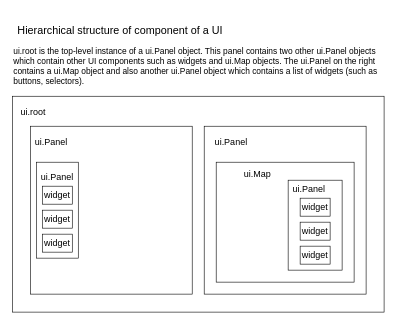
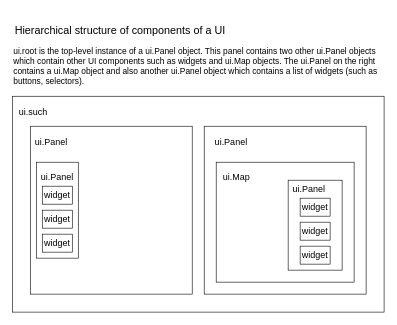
  <mxCell id="0" />
  <mxCell id="1" parent="0" />
  <mxCell id="2" value="" style="rounded=0;whiteSpace=wrap;html=1;" vertex="1" parent="1"><mxGeometry x="20" y="160" width="620" height="360" as="geometry" /></mxCell>
- <mxCell id="3" value="&lt;font style=&quot;font-size: 15px&quot;&gt;ui.root&lt;/font&gt;" style="text;html=1;strokeColor=none;fillColor=none;align=center;verticalAlign=middle;whiteSpace=wrap;rounded=0;" vertex="1" parent="1"><mxGeometry x="30" y="170" width="50" height="30" as="geometry" /></mxCell>
+ <mxCell id="3" value="&lt;font style=&quot;font-size: 15px&quot;&gt;ui.such&lt;/font&gt;" style="text;html=1;strokeColor=none;fillColor=none;align=center;verticalAlign=middle;whiteSpace=wrap;rounded=0;" vertex="1" parent="1"><mxGeometry x="30" y="170" width="50" height="30" as="geometry" /></mxCell>
  <mxCell id="4" value="" style="rounded=0;whiteSpace=wrap;html=1;" vertex="1" parent="1"><mxGeometry x="50" y="210" width="270" height="280" as="geometry" /></mxCell>
  <mxCell id="5" value="" style="rounded=0;whiteSpace=wrap;html=1;" vertex="1" parent="1"><mxGeometry x="340" y="210" width="270" height="280" as="geometry" /></mxCell>
  <mxCell id="6" value="&lt;font style=&quot;font-size: 15px&quot;&gt;ui.Panel&lt;/font&gt;" style="text;html=1;strokeColor=none;fillColor=none;align=center;verticalAlign=middle;whiteSpace=wrap;rounded=0;" vertex="1" parent="1"><mxGeometry x="60" y="220" width="50" height="30" as="geometry" /></mxCell>
  <mxCell id="7" value="&lt;font style=&quot;font-size: 15px&quot;&gt;ui.Panel&lt;/font&gt;" style="text;html=1;strokeColor=none;fillColor=none;align=center;verticalAlign=middle;whiteSpace=wrap;rounded=0;" vertex="1" parent="1"><mxGeometry x="360" y="220" width="50" height="30" as="geometry" /></mxCell>
  <mxCell id="8" value="" style="rounded=0;whiteSpace=wrap;html=1;" vertex="1" parent="1"><mxGeometry x="360" y="270" width="230" height="200" as="geometry" /></mxCell>
- <mxCell id="9" value="&lt;font style=&quot;font-size: 15px&quot;&gt;ui.Map&lt;/font&gt;" style="text;html=1;strokeColor=none;fillColor=none;align=center;verticalAlign=middle;whiteSpace=wrap;rounded=0;" vertex="1" parent="1"><mxGeometry x="404" y="275" width="50" height="30" as="geometry" /></mxCell>
+ <mxCell id="9" value="&lt;font style=&quot;font-size: 15px&quot;&gt;ui.Map&lt;/font&gt;" style="text;html=1;strokeColor=none;fillColor=none;align=center;verticalAlign=middle;whiteSpace=wrap;rounded=0;" vertex="1" parent="1"><mxGeometry x="369" y="280" width="50" height="30" as="geometry" /></mxCell>
  <mxCell id="10" value="" style="rounded=0;whiteSpace=wrap;html=1;" vertex="1" parent="1"><mxGeometry x="480" y="300" width="90" height="150" as="geometry" /></mxCell>
  <mxCell id="11" value="" style="rounded=0;whiteSpace=wrap;html=1;" vertex="1" parent="1"><mxGeometry x="60" y="270" width="70" height="160" as="geometry" /></mxCell>
  <mxCell id="12" value="&lt;font style=&quot;font-size: 15px&quot;&gt;widget&lt;/font&gt;" style="text;html=1;fillColor=none;align=center;verticalAlign=middle;whiteSpace=wrap;rounded=0;strokeColor=#000000;" vertex="1" parent="1"><mxGeometry x="70" y="310" width="50" height="30" as="geometry" /></mxCell>
  <mxCell id="13" value="&lt;font style=&quot;font-size: 15px&quot;&gt;widget&lt;/font&gt;" style="text;html=1;fillColor=none;align=center;verticalAlign=middle;whiteSpace=wrap;rounded=0;strokeColor=#000000;" vertex="1" parent="1"><mxGeometry x="70" y="350" width="50" height="30" as="geometry" /></mxCell>
  <mxCell id="14" value="&lt;font style=&quot;font-size: 15px&quot;&gt;widget&lt;/font&gt;" style="text;html=1;fillColor=none;align=center;verticalAlign=middle;whiteSpace=wrap;rounded=0;strokeColor=#000000;" vertex="1" parent="1"><mxGeometry x="70" y="390" width="50" height="30" as="geometry" /></mxCell>
- <mxCell id="15" value="&lt;font style=&quot;font-size: 18px&quot;&gt;Hierarchical structure of component of a UI&lt;/font&gt;" style="text;html=1;strokeColor=none;fillColor=none;align=center;verticalAlign=middle;whiteSpace=wrap;rounded=0;" vertex="1" parent="1"><mxGeometry x="20" y="20" width="360" height="60" as="geometry" /></mxCell>
+ <mxCell id="15" value="&lt;font style=&quot;font-size: 18px&quot;&gt;Hierarchical structure of components of a UI&lt;/font&gt;" style="text;html=1;strokeColor=none;fillColor=none;align=center;verticalAlign=middle;whiteSpace=wrap;rounded=0;" vertex="1" parent="1"><mxGeometry x="20" y="20" width="360" height="60" as="geometry" /></mxCell>
  <mxCell id="16" value="&lt;font style=&quot;font-size: 14px&quot;&gt;ui.root is the top-level instance of a ui.Panel object. This panel contains two other ui.Panel objects which contain other UI components such as widgets and ui.Map objects. The ui.Panel on the right contains a ui.Map object and also another ui.Panel object which contains a list of widgets (such as buttons, selectors).&amp;nbsp;&lt;/font&gt;" style="text;html=1;strokeColor=none;fillColor=none;align=left;verticalAlign=middle;whiteSpace=wrap;rounded=0;" vertex="1" parent="1"><mxGeometry x="20" y="60" width="620" height="100" as="geometry" /></mxCell>
  <mxCell id="17" value="&lt;font style=&quot;font-size: 15px&quot;&gt;widget&lt;/font&gt;" style="text;html=1;fillColor=none;align=center;verticalAlign=middle;whiteSpace=wrap;rounded=0;strokeColor=#000000;" vertex="1" parent="1"><mxGeometry x="500" y="330" width="50" height="30" as="geometry" /></mxCell>
  <mxCell id="18" value="&lt;font style=&quot;font-size: 15px&quot;&gt;widget&lt;/font&gt;" style="text;html=1;fillColor=none;align=center;verticalAlign=middle;whiteSpace=wrap;rounded=0;strokeColor=#000000;" vertex="1" parent="1"><mxGeometry x="500" y="370" width="50" height="30" as="geometry" /></mxCell>
  <mxCell id="19" value="&lt;font style=&quot;font-size: 15px&quot;&gt;widget&lt;/font&gt;" style="text;html=1;fillColor=none;align=center;verticalAlign=middle;whiteSpace=wrap;rounded=0;strokeColor=#000000;" vertex="1" parent="1"><mxGeometry x="500" y="410" width="50" height="30" as="geometry" /></mxCell>
  <mxCell id="20" value="&lt;font style=&quot;font-size: 15px&quot;&gt;ui.Panel&lt;/font&gt;" style="text;html=1;strokeColor=none;fillColor=none;align=center;verticalAlign=middle;whiteSpace=wrap;rounded=0;" vertex="1" parent="1"><mxGeometry x="490" y="300" width="50" height="30" as="geometry" /></mxCell>
  <mxCell id="21" value="&lt;font style=&quot;font-size: 15px&quot;&gt;ui.Panel&lt;/font&gt;" style="text;html=1;strokeColor=none;fillColor=none;align=center;verticalAlign=middle;whiteSpace=wrap;rounded=0;" vertex="1" parent="1"><mxGeometry x="70" y="280" width="50" height="30" as="geometry" /></mxCell>
